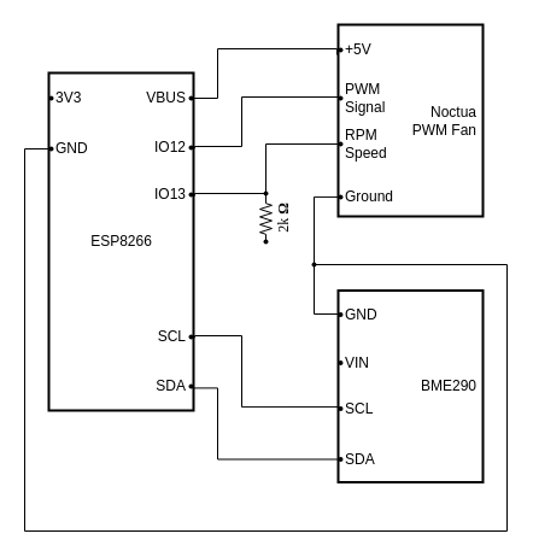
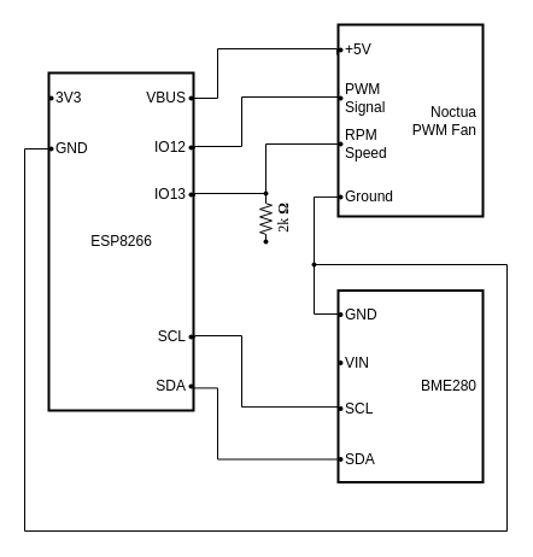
  <mxCell id="0" />
  <mxCell id="1" parent="0" />
  <mxCell id="2" value="2k &lt;b&gt;Ω&lt;/b&gt;" style="verticalLabelPosition=bottom;shadow=0;dashed=0;align=center;html=1;verticalAlign=top;strokeWidth=1;shape=mxgraph.electrical.resistors.resistor_2;rounded=1;comic=0;labelBackgroundColor=none;fontFamily=Verdana;fontSize=12;rotation=-90;spacing=-2;" vertex="1" parent="1"><mxGeometry x="200" y="176" width="40" height="10" as="geometry" /></mxCell>
  <mxCell id="3" value="ESP8266" style="verticalLabelPosition=middle;verticalAlign=middle;html=1;shape=mxgraph.basic.rect;fillColor2=none;strokeWidth=2;size=20;indent=5;labelPosition=center;align=center;fontFamily=Helvetica;" vertex="1" parent="1"><mxGeometry x="40" y="60" width="120" height="280" as="geometry" /></mxCell>
  <mxCell id="4" value="&lt;div&gt;&lt;br&gt;&lt;/div&gt;" style="ellipse;whiteSpace=wrap;html=1;rounded=1;shadow=0;comic=0;labelBackgroundColor=none;strokeColor=none;strokeWidth=2;fillColor=#000000;fontFamily=Verdana;fontSize=12;align=left;labelPosition=right;verticalLabelPosition=middle;verticalAlign=middle;" vertex="1" parent="1"><mxGeometry x="258" y="217" width="4" height="4" as="geometry" /></mxCell>
  <mxCell id="5" value="&lt;div&gt;SCL&lt;/div&gt;" style="ellipse;whiteSpace=wrap;html=1;rounded=1;shadow=0;comic=0;labelBackgroundColor=none;strokeColor=none;strokeWidth=2;fillColor=#000000;fontFamily=Helvetica;fontSize=12;align=right;labelPosition=left;verticalLabelPosition=middle;verticalAlign=middle;" vertex="1" parent="1"><mxGeometry x="156" y="277" width="4" height="4" as="geometry" /></mxCell>
  <mxCell id="6" value="3V3" style="ellipse;whiteSpace=wrap;html=1;rounded=1;shadow=0;comic=0;labelBackgroundColor=none;strokeColor=none;strokeWidth=2;fillColor=#000000;fontFamily=Helvetica;fontSize=12;align=left;labelPosition=right;verticalLabelPosition=middle;verticalAlign=middle;perimeterSpacing=0;" vertex="1" parent="1"><mxGeometry x="40" y="79" width="4" height="4" as="geometry" /></mxCell>
  <mxCell id="7" value="GND" style="ellipse;whiteSpace=wrap;html=1;rounded=1;shadow=0;comic=0;labelBackgroundColor=none;strokeColor=none;strokeWidth=2;fillColor=#000000;fontFamily=Helvetica;fontSize=12;align=left;labelPosition=right;verticalLabelPosition=middle;verticalAlign=middle;perimeterSpacing=0;" vertex="1" parent="1"><mxGeometry x="40" y="121" width="4" height="4" as="geometry" /></mxCell>
  <mxCell id="8" value="VBUS" style="ellipse;whiteSpace=wrap;html=1;rounded=1;shadow=0;comic=0;labelBackgroundColor=none;strokeColor=none;strokeWidth=2;fillColor=#000000;fontFamily=Helvetica;fontSize=12;align=right;labelPosition=left;verticalLabelPosition=middle;verticalAlign=middle;perimeterSpacing=0;" vertex="1" parent="1"><mxGeometry x="156" y="79" width="4" height="4" as="geometry" /></mxCell>
  <mxCell id="9" value="&lt;div&gt;IO12&lt;/div&gt;" style="ellipse;whiteSpace=wrap;html=1;rounded=1;shadow=0;comic=0;labelBackgroundColor=none;strokeColor=none;strokeWidth=2;fillColor=#000000;fontFamily=Helvetica;fontSize=12;align=right;labelPosition=left;verticalLabelPosition=middle;verticalAlign=middle;perimeterSpacing=0;" vertex="1" parent="1"><mxGeometry x="156" y="120" width="4" height="4" as="geometry" /></mxCell>
  <mxCell id="10" value="IO13" style="ellipse;whiteSpace=wrap;html=1;rounded=1;shadow=0;comic=0;labelBackgroundColor=none;strokeColor=none;strokeWidth=2;fillColor=#000000;fontFamily=Helvetica;fontSize=12;align=right;labelPosition=left;verticalLabelPosition=middle;verticalAlign=middle;perimeterSpacing=0;" vertex="1" parent="1"><mxGeometry x="156" y="159" width="4" height="4" as="geometry" /></mxCell>
  <mxCell id="11" style="edgeStyle=orthogonalEdgeStyle;rounded=0;orthogonalLoop=1;jettySize=auto;html=1;exitX=1;exitY=1;exitDx=0;exitDy=0;entryX=0;entryY=0.5;entryDx=0;entryDy=0;fontFamily=Helvetica;endArrow=none;endFill=0;strokeWidth=1;" edge="1" parent="1" source="12" target="17"><mxGeometry relative="1" as="geometry"><Array as="points"><mxPoint x="180" y="321" /><mxPoint x="180" y="381" /></Array></mxGeometry></mxCell>
  <mxCell id="12" value="SDA" style="ellipse;whiteSpace=wrap;html=1;rounded=1;shadow=0;comic=0;labelBackgroundColor=none;strokeColor=none;strokeWidth=2;fillColor=#000000;fontFamily=Helvetica;fontSize=12;align=right;labelPosition=left;verticalLabelPosition=middle;verticalAlign=middle;" vertex="1" parent="1"><mxGeometry x="156" y="318" width="4" height="4" as="geometry" /></mxCell>
- <mxCell id="13" value="BME290" style="verticalLabelPosition=middle;verticalAlign=middle;html=1;shape=mxgraph.basic.rect;fillColor2=none;strokeWidth=2;size=20;indent=5;labelPosition=center;align=right;fontFamily=Helvetica;spacingRight=4;" vertex="1" parent="1"><mxGeometry x="280" y="240.5" width="120" height="159" as="geometry" /></mxCell>
+ <mxCell id="13" value="BME280" style="verticalLabelPosition=middle;verticalAlign=middle;html=1;shape=mxgraph.basic.rect;fillColor2=none;strokeWidth=2;size=20;indent=5;labelPosition=center;align=right;fontFamily=Helvetica;spacingRight=4;" vertex="1" parent="1"><mxGeometry x="280" y="240.5" width="120" height="159" as="geometry" /></mxCell>
  <mxCell id="14" value="GND" style="ellipse;whiteSpace=wrap;html=1;rounded=1;shadow=0;comic=0;labelBackgroundColor=none;strokeColor=none;strokeWidth=2;fillColor=#000000;fontFamily=Helvetica;fontSize=12;align=left;labelPosition=right;verticalLabelPosition=middle;verticalAlign=middle;spacingRight=4;" vertex="1" parent="1"><mxGeometry x="280" y="258.5" width="4" height="4" as="geometry" /></mxCell>
  <mxCell id="15" value="VIN" style="ellipse;whiteSpace=wrap;html=1;rounded=1;shadow=0;comic=0;labelBackgroundColor=none;strokeColor=none;strokeWidth=2;fillColor=#000000;fontFamily=Helvetica;fontSize=12;align=left;labelPosition=right;verticalLabelPosition=middle;verticalAlign=middle;spacingRight=4;" vertex="1" parent="1"><mxGeometry x="280" y="298.5" width="4" height="4" as="geometry" /></mxCell>
  <mxCell id="16" value="SCL" style="ellipse;whiteSpace=wrap;html=1;rounded=1;shadow=0;comic=0;labelBackgroundColor=none;strokeColor=none;strokeWidth=2;fillColor=#000000;fontFamily=Helvetica;fontSize=12;align=left;labelPosition=right;verticalLabelPosition=middle;verticalAlign=middle;spacingRight=4;" vertex="1" parent="1"><mxGeometry x="280" y="336.5" width="4" height="4" as="geometry" /></mxCell>
  <mxCell id="17" value="SDA" style="ellipse;whiteSpace=wrap;html=1;rounded=1;shadow=0;comic=0;labelBackgroundColor=none;strokeColor=none;strokeWidth=2;fillColor=#000000;fontFamily=Helvetica;fontSize=12;align=left;labelPosition=right;verticalLabelPosition=middle;verticalAlign=middle;spacingRight=4;" vertex="1" parent="1"><mxGeometry x="280" y="378.5" width="4" height="4" as="geometry" /></mxCell>
  <mxCell id="18" style="edgeStyle=orthogonalEdgeStyle;rounded=0;orthogonalLoop=1;jettySize=auto;html=1;exitX=1;exitY=1;exitDx=0;exitDy=0;entryX=0;entryY=0;entryDx=0;entryDy=0;fontFamily=Helvetica;endArrow=none;endFill=0;strokeWidth=1;" edge="1" parent="1" target="16"><mxGeometry relative="1" as="geometry"><mxPoint x="161.014" y="279.704" as="sourcePoint" /><mxPoint x="280.6" y="278.29" as="targetPoint" /><Array as="points"><mxPoint x="161" y="278" /><mxPoint x="200" y="278" /><mxPoint x="200" y="338" /></Array></mxGeometry></mxCell>
  <mxCell id="19" value="&lt;div&gt;Noctua&lt;/div&gt;&lt;div&gt;PWM Fan&lt;br&gt;&lt;/div&gt;" style="verticalLabelPosition=middle;verticalAlign=middle;html=1;shape=mxgraph.basic.rect;fillColor2=none;strokeWidth=2;size=20;indent=5;labelPosition=center;align=right;fontFamily=Helvetica;spacingRight=4;" vertex="1" parent="1"><mxGeometry x="280" y="20" width="120" height="159" as="geometry" /></mxCell>
  <mxCell id="20" value="+5V" style="ellipse;whiteSpace=wrap;html=1;rounded=1;shadow=0;comic=0;labelBackgroundColor=none;strokeColor=none;strokeWidth=2;fillColor=#000000;fontFamily=Helvetica;fontSize=12;align=left;labelPosition=right;verticalLabelPosition=middle;verticalAlign=middle;" vertex="1" parent="1"><mxGeometry x="280" y="39" width="4" height="4" as="geometry" /></mxCell>
  <mxCell id="21" value="PWM Signal" style="ellipse;whiteSpace=wrap;html=1;rounded=1;shadow=0;comic=0;labelBackgroundColor=none;strokeColor=none;strokeWidth=2;fillColor=#000000;fontFamily=Helvetica;fontSize=12;align=left;labelPosition=right;verticalLabelPosition=middle;verticalAlign=middle;" vertex="1" parent="1"><mxGeometry x="280" y="79" width="4" height="4" as="geometry" /></mxCell>
  <mxCell id="22" value="RPM Speed" style="ellipse;whiteSpace=wrap;html=1;rounded=1;shadow=0;comic=0;labelBackgroundColor=none;strokeColor=none;strokeWidth=2;fillColor=#000000;fontFamily=Helvetica;fontSize=12;align=left;labelPosition=right;verticalLabelPosition=middle;verticalAlign=middle;" vertex="1" parent="1"><mxGeometry x="280" y="117" width="4" height="4" as="geometry" /></mxCell>
  <mxCell id="23" value="Ground" style="ellipse;whiteSpace=wrap;html=1;rounded=1;shadow=0;comic=0;labelBackgroundColor=none;strokeColor=none;strokeWidth=2;fillColor=#000000;fontFamily=Helvetica;fontSize=12;align=left;labelPosition=right;verticalLabelPosition=middle;verticalAlign=middle;" vertex="1" parent="1"><mxGeometry x="280" y="161" width="4" height="4" as="geometry" /></mxCell>
  <mxCell id="24" style="edgeStyle=orthogonalEdgeStyle;rounded=0;orthogonalLoop=1;jettySize=auto;html=1;exitX=1;exitY=1;exitDx=0;exitDy=0;entryX=-0.008;entryY=0.157;entryDx=0;entryDy=0;fontFamily=Helvetica;endArrow=none;endFill=0;strokeWidth=1;entryPerimeter=0;" edge="1" parent="1" target="19"><mxGeometry relative="1" as="geometry"><mxPoint x="160.014" y="82.704" as="sourcePoint" /><mxPoint x="279.586" y="141.086" as="targetPoint" /><Array as="points"><mxPoint x="160" y="81" /><mxPoint x="180" y="81" /><mxPoint x="180" y="40" /><mxPoint x="279" y="40" /></Array></mxGeometry></mxCell>
  <mxCell id="25" style="edgeStyle=orthogonalEdgeStyle;rounded=0;orthogonalLoop=1;jettySize=auto;html=1;exitX=1;exitY=1;exitDx=0;exitDy=0;entryX=-0.008;entryY=0.157;entryDx=0;entryDy=0;fontFamily=Helvetica;endArrow=none;endFill=0;strokeWidth=1;entryPerimeter=0;" edge="1" parent="1"><mxGeometry relative="1" as="geometry"><mxPoint x="160.974" y="122.704" as="sourcePoint" /><mxPoint x="280" y="84.963" as="targetPoint" /><Array as="points"><mxPoint x="160.96" y="121" /><mxPoint x="199.96" y="121" /><mxPoint x="199.96" y="80" /><mxPoint x="279.96" y="80" /></Array></mxGeometry></mxCell>
  <mxCell id="26" style="edgeStyle=orthogonalEdgeStyle;rounded=0;orthogonalLoop=1;jettySize=auto;html=1;exitX=1;exitY=1;exitDx=0;exitDy=0;entryX=-0.008;entryY=0.157;entryDx=0;entryDy=0;fontFamily=Helvetica;endArrow=none;endFill=0;strokeWidth=1;entryPerimeter=0;" edge="1" parent="1"><mxGeometry relative="1" as="geometry"><mxPoint x="160.974" y="162.004" as="sourcePoint" /><mxPoint x="280" y="124.263" as="targetPoint" /><Array as="points"><mxPoint x="161" y="160" /><mxPoint x="220" y="160" /><mxPoint x="220" y="119" /><mxPoint x="280" y="119" /></Array></mxGeometry></mxCell>
  <mxCell id="27" style="edgeStyle=orthogonalEdgeStyle;rounded=0;orthogonalLoop=1;jettySize=auto;html=1;exitX=1;exitY=1;exitDx=0;exitDy=0;fontFamily=Helvetica;endArrow=none;endFill=0;strokeWidth=1;entryX=0.008;entryY=0.225;entryDx=0;entryDy=0;entryPerimeter=0;" edge="1" parent="1" target="3"><mxGeometry relative="1" as="geometry"><mxPoint x="280.974" y="262.004" as="sourcePoint" /><mxPoint x="0" y="120" as="targetPoint" /><Array as="points"><mxPoint x="281" y="260" /><mxPoint x="260" y="260" /><mxPoint x="260" y="219" /><mxPoint x="420" y="219" /><mxPoint x="420" y="440" /><mxPoint x="20" y="440" /><mxPoint x="20" y="123" /></Array></mxGeometry></mxCell>
  <mxCell id="28" value="" style="ellipse;whiteSpace=wrap;html=1;rounded=1;shadow=0;comic=0;labelBackgroundColor=none;strokeColor=none;strokeWidth=2;fillColor=#000000;fontFamily=Helvetica;fontSize=12;align=left;labelPosition=right;verticalLabelPosition=middle;verticalAlign=middle;" vertex="1" parent="1"><mxGeometry x="218" y="158" width="4" height="4" as="geometry" /></mxCell>
  <mxCell id="29" value="" style="ellipse;whiteSpace=wrap;html=1;rounded=1;shadow=0;comic=0;labelBackgroundColor=none;strokeColor=none;strokeWidth=2;fillColor=#000000;fontFamily=Helvetica;fontSize=12;align=left;labelPosition=right;verticalLabelPosition=middle;verticalAlign=middle;" vertex="1" parent="1"><mxGeometry x="218" y="198" width="4" height="4" as="geometry" /></mxCell>
  <mxCell id="30" style="edgeStyle=orthogonalEdgeStyle;rounded=0;orthogonalLoop=1;jettySize=auto;html=1;entryX=0.008;entryY=0.899;entryDx=0;entryDy=0;fontFamily=Helvetica;endArrow=none;endFill=0;strokeWidth=1;entryPerimeter=0;" edge="1" parent="1" target="19"><mxGeometry relative="1" as="geometry"><mxPoint x="260" y="220" as="sourcePoint" /><mxPoint x="289.04" y="54.963" as="targetPoint" /><Array as="points"><mxPoint x="260" y="163" /></Array></mxGeometry></mxCell>
